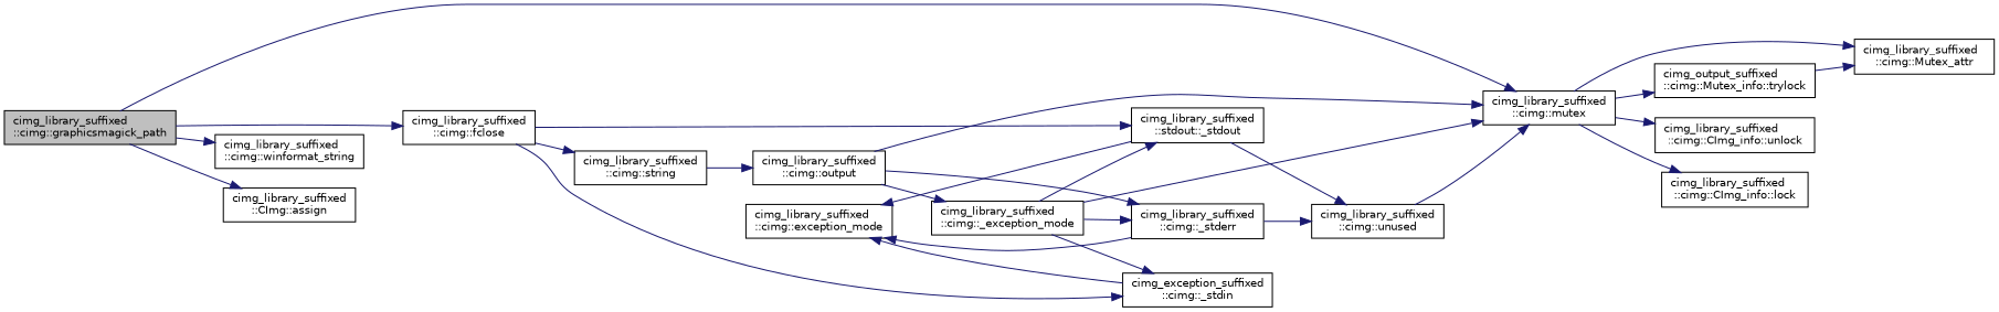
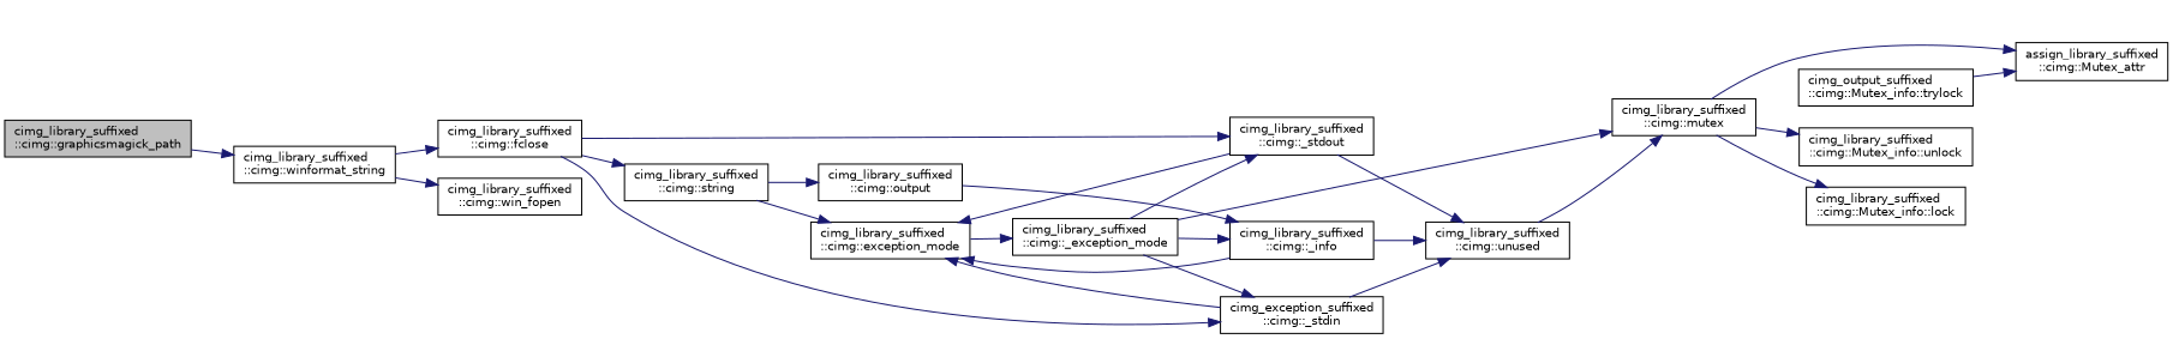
  digraph {
    rankdir=LR
    node [color=black fillcolor=white fontname=Helvetica fontsize=10 shape=record style=filled]
    edge [color=midnightblue fontname=Helvetica fontsize=10 labelfontname=Helvetica labelfontsize=10 style=solid]
    n1 [fillcolor=grey75 fontcolor=black height=0.2 label="cimg_library_suffixed\l::cimg::graphicsmagick_path" width=0.4]
    n2 [height=0.2 label="cimg_library_suffixed\l::cimg::mutex" width=0.4]
-   n3 [height=0.2 label="cimg_library_suffixed\l::CImg::assign" width=0.4]
    n4 [height=0.2 label="cimg_library_suffixed\l::cimg::fclose" width=0.4]
    n5 [height=0.2 label="cimg_library_suffixed\l::cimg::winformat_string" width=0.4]
-   n6 [height=0.2 label="cimg_library_suffixed\l::cimg::Mutex_attr" width=0.4]
-   n7 [height=0.2 label="cimg_library_suffixed\l::cimg::CImg_info::unlock" width=0.4]
-   n8 [height=0.2 label="cimg_library_suffixed\l::cimg::CImg_info::lock" width=0.4]
+   n6 [height=0.2 label="assign_library_suffixed\l::cimg::Mutex_attr" width=0.4]
+   n7 [height=0.2 label="cimg_library_suffixed\l::cimg::Mutex_info::unlock" width=0.4]
+   n8 [height=0.2 label="cimg_library_suffixed\l::cimg::Mutex_info::lock" width=0.4]
    n9 [height=0.2 label="cimg_output_suffixed\l::cimg::Mutex_info::trylock" width=0.4]
    n10 [height=0.2 label="cimg_library_suffixed\l::cimg::string" width=0.4]
    n11 [height=0.2 label="cimg_exception_suffixed\l::cimg::_stdin" width=0.4]
-   n12 [height=0.2 label="cimg_library_suffixed\l::stdout::_stdout" width=0.4]
+   n12 [height=0.2 label="cimg_library_suffixed\l::cimg::_stdout" width=0.4]
+   n13 [height=0.2 label="cimg_library_suffixed\l::cimg::win_fopen" width=0.4]
    n14 [height=0.2 label="cimg_library_suffixed\l::cimg::exception_mode" width=0.4]
    n15 [height=0.2 label="cimg_library_suffixed\l::cimg::output" width=0.4]
    n16 [height=0.2 label="cimg_library_suffixed\l::cimg::unused" width=0.4]
    n17 [height=0.2 label="cimg_library_suffixed\l::cimg::_exception_mode" width=0.4]
-   n18 [height=0.2 label="cimg_library_suffixed\l::cimg::_stderr" width=0.4]
-   n1 -> n2
-   n1 -> n3
-   n1 -> n4
+   n18 [height=0.2 label="cimg_library_suffixed\l::cimg::_info" width=0.4]
+   n5 -> n4
    n1 -> n5
    n2 -> n6
    n2 -> n7
    n2 -> n8
-   n2 -> n9
    n4 -> n10
    n4 -> n11
    n4 -> n12
+   n5 -> n13
    n9 -> n6
+   n10 -> n14
    n10 -> n15
    n11 -> n14
+   n11 -> n16
    n12 -> n14
    n12 -> n16
-   n15 -> n17
-   n15 -> n2
+   n14 -> n17
    n15 -> n18
    n16 -> n2
    n17 -> n2
    n17 -> n11
    n17 -> n12
    n17 -> n18
    n18 -> n14
    n18 -> n16
  }
